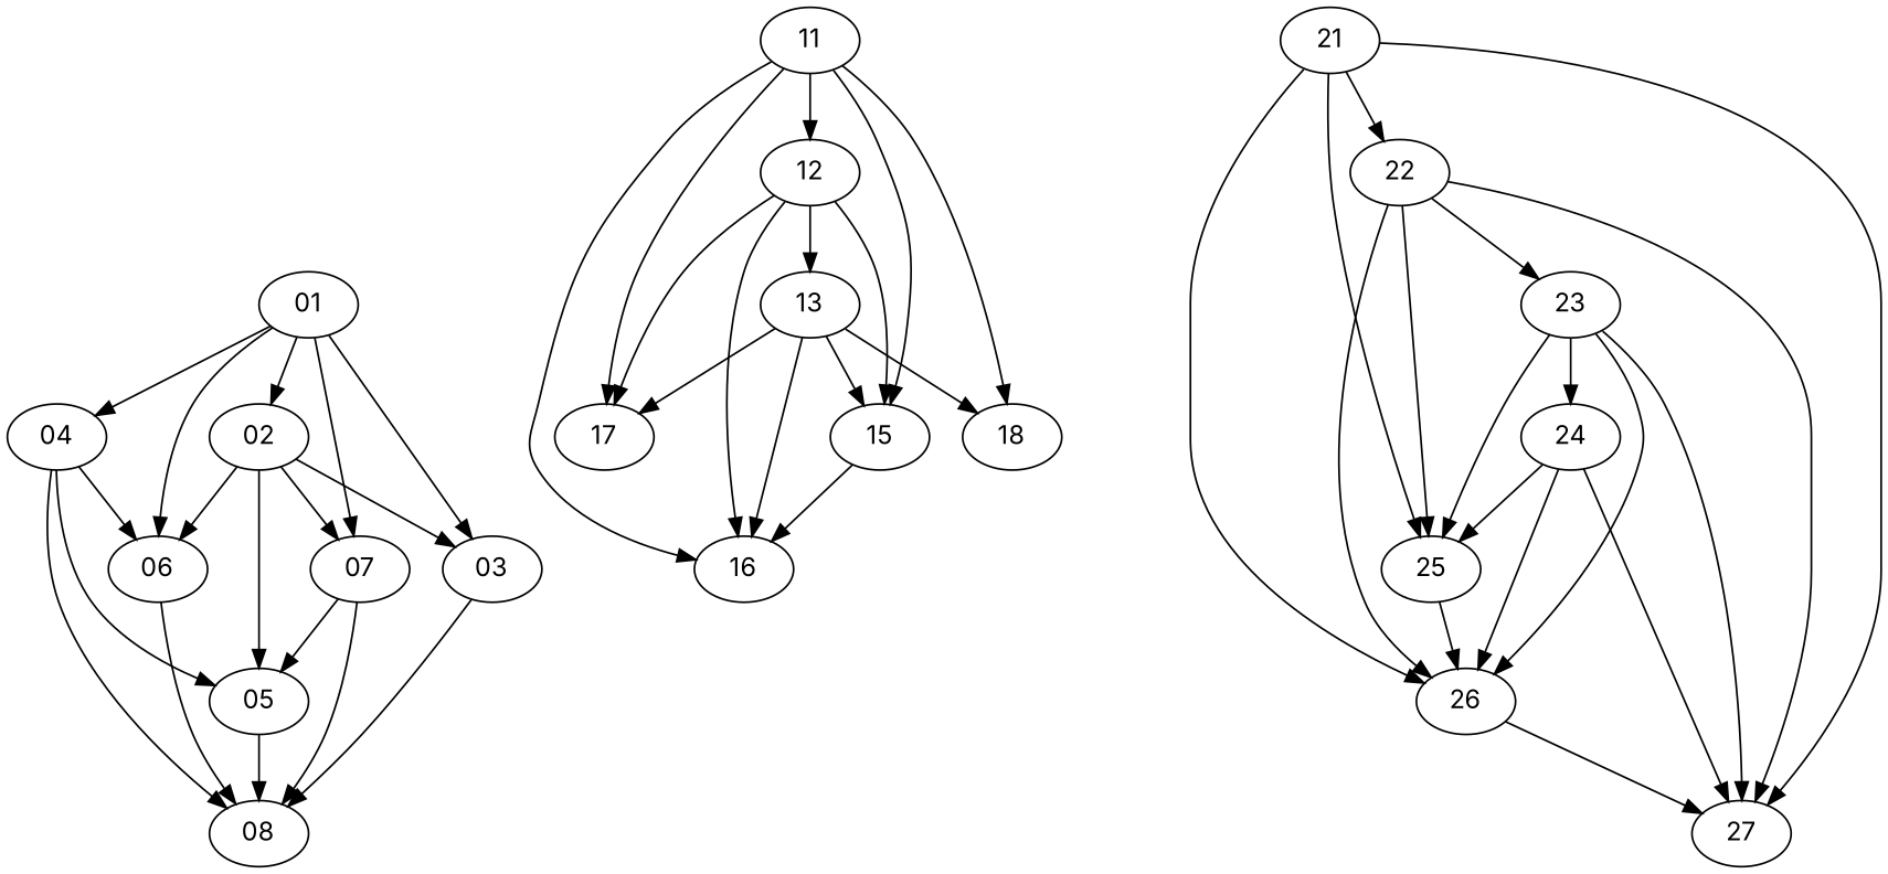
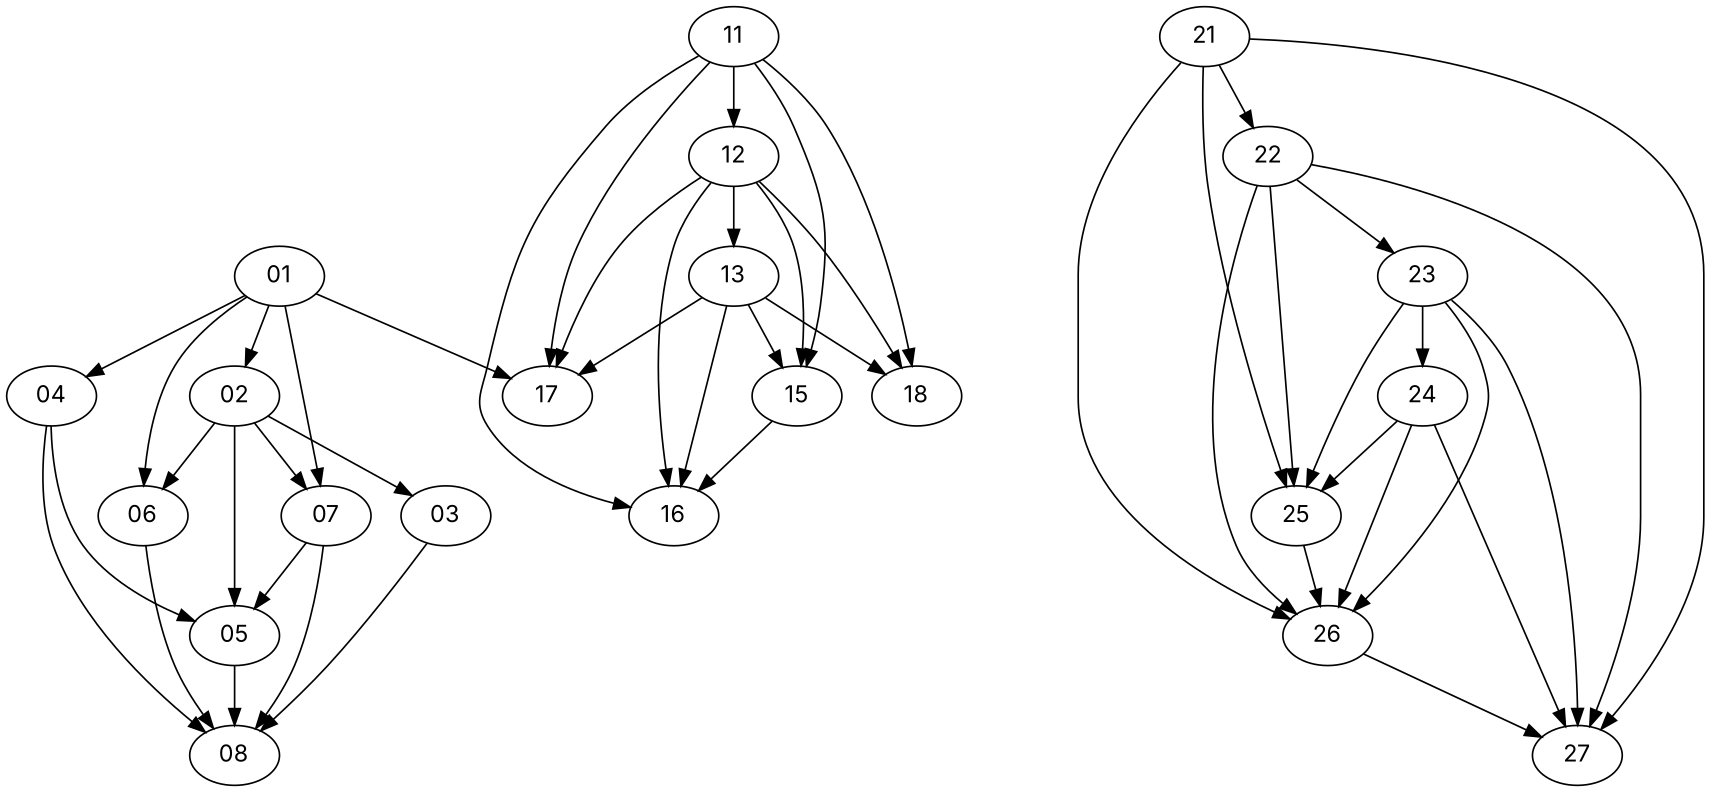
  digraph {
    fontname=Inter
    node [fontname=Inter]
    edge [fontname=Inter]
    01
    02
    03
    04
    06
    07
    05
    08
    11
    12
    15
    16
    17
    18
    13
    21
    22
    25
    26
    27
    23
    24
    01 -> 02
-   01 -> 03
+   01 -> 17
    01 -> 04
    01 -> 06
    01 -> 07
    02 -> 03
    02 -> 06
    02 -> 07
    02 -> 05
    03 -> 08
-   04 -> 06
    04 -> 05
    04 -> 08
    06 -> 08
    07 -> 05
    07 -> 08
    05 -> 08
    11 -> 12
    11 -> 15
    11 -> 16
    11 -> 17
    11 -> 18
    12 -> 15
    12 -> 16
    12 -> 17
+   12 -> 18
    12 -> 13
    15 -> 16
    13 -> 15
    13 -> 16
    13 -> 17
    13 -> 18
    21 -> 22
    21 -> 25
    21 -> 26
    21 -> 27
    22 -> 25
    22 -> 26
    22 -> 27
    22 -> 23
    25 -> 26
    26 -> 27
    23 -> 25
    23 -> 26
    23 -> 27
    23 -> 24
    24 -> 25
    24 -> 26
    24 -> 27
  }
